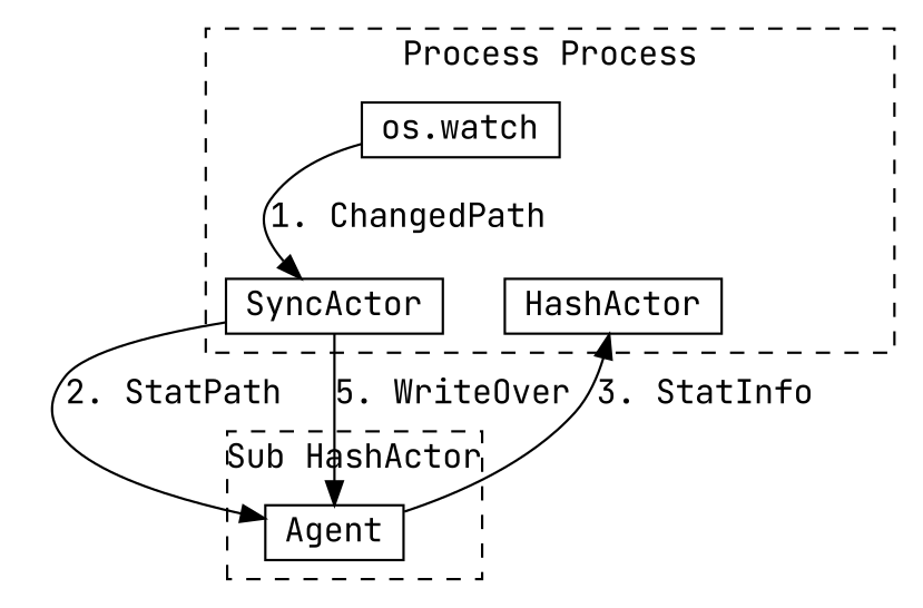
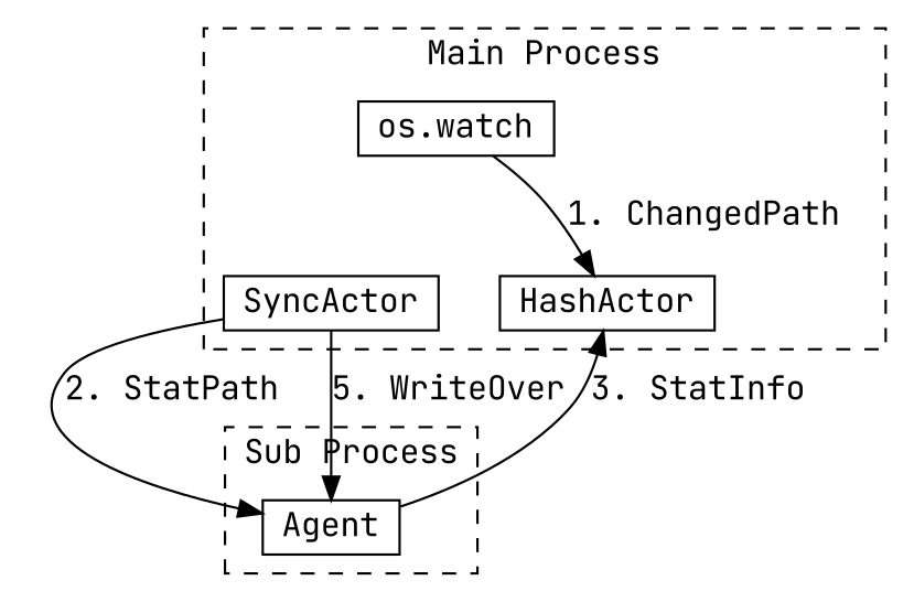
  digraph {
    fontname="JetBrains Mono"
    rankdir=TB
    node [fontname="JetBrains Mono" shape=box]
    edge [fontname="JetBrains Mono"]
    SyncActor [height=0 width=0]
    HashActor [height=0 width=0]
    "os.watch" [height=0 width=0]
    Agent [height=0 width=0]
    subgraph cluster_1 {
-     label="Process Process"
+     label="Main Process"
      style=dashed
      "os.watch"
      subgraph sub_2 {
        label="Main Process"
        rank=same
        style=dashed
        SyncActor
        HashActor
      }
    }
    subgraph cluster_3 {
-     label="Sub HashActor"
+     label="Sub Process"
      style=dashed
      Agent
    }
    SyncActor -> Agent [label="2. StatPath"]
    SyncActor -> Agent [label="5. WriteOver"]
-   "os.watch" -> SyncActor [label="1. ChangedPath"]
+   "os.watch" -> HashActor [label="1. ChangedPath"]
    Agent -> HashActor [label="3. StatInfo"]
  }
